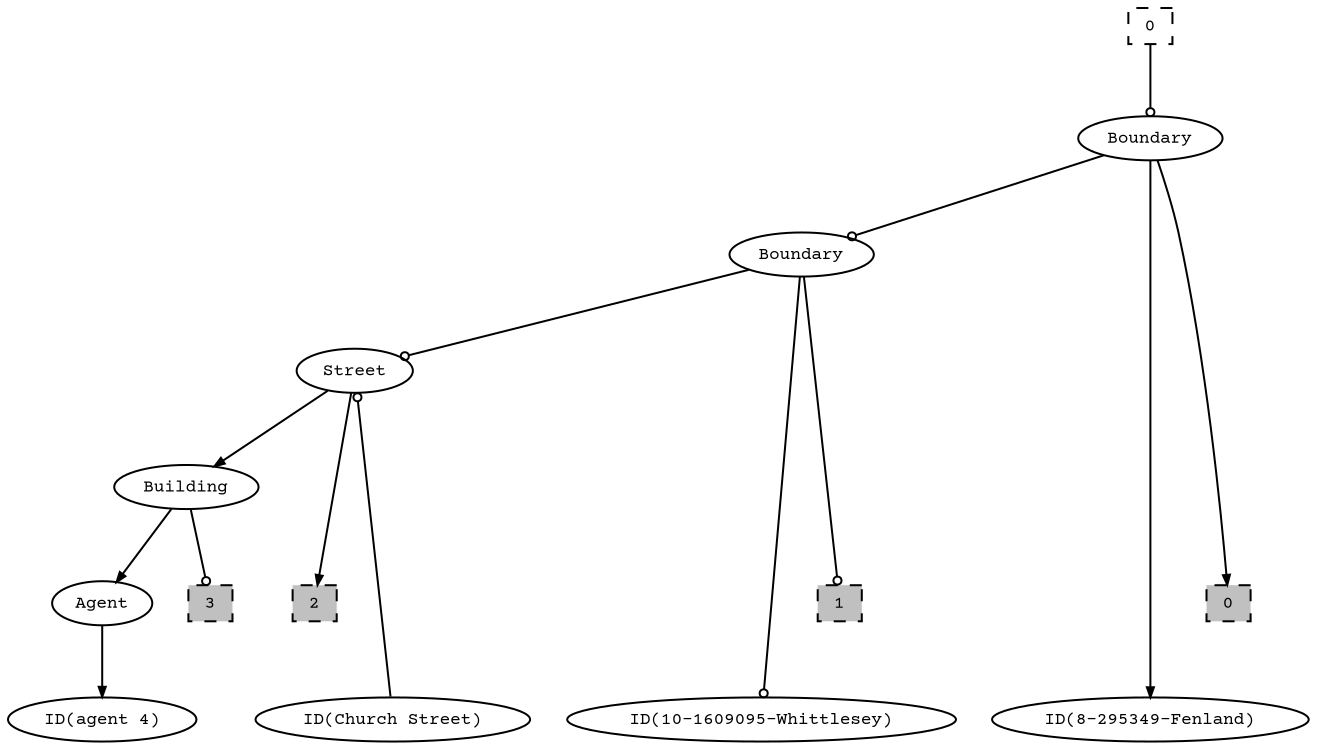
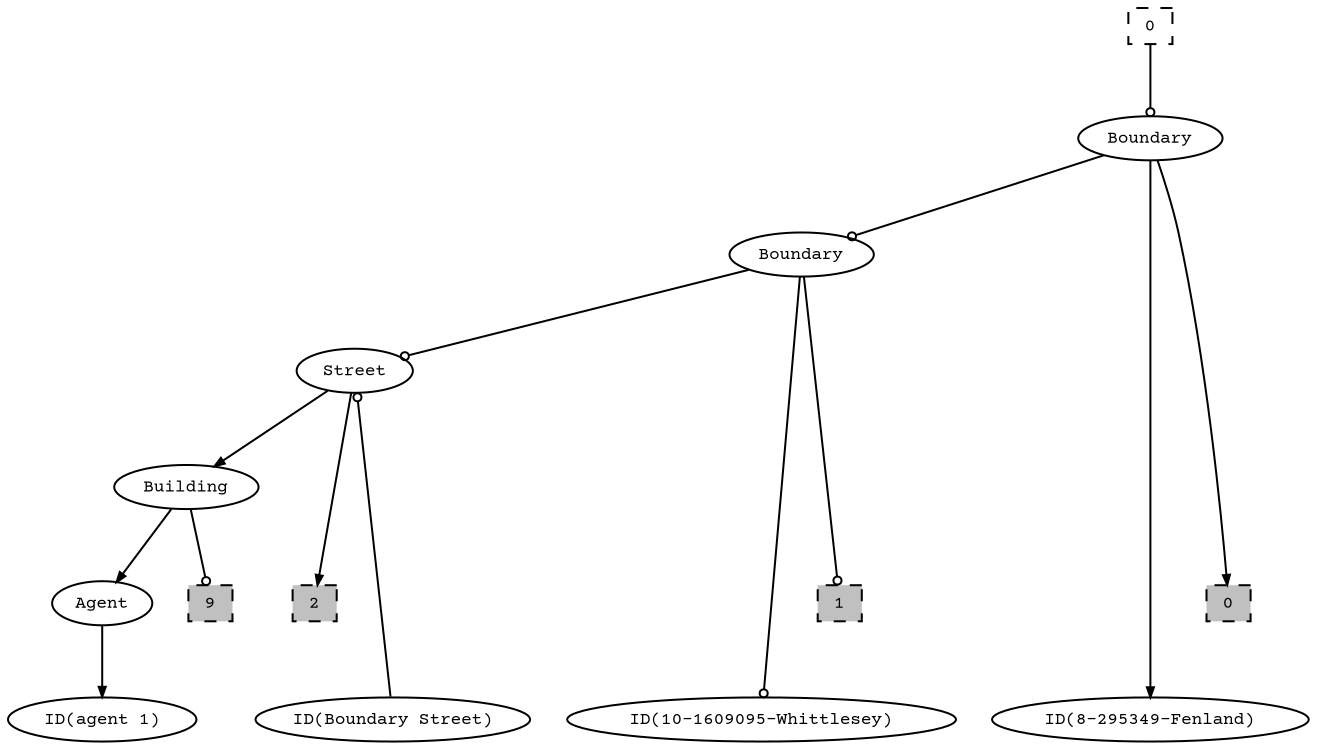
  digraph {
    fontname="Courier Prime"
    newrank=true
    node [fontname="Courier Prime" fontsize=9.0 shape=ellipse fixedsize=true]
    edge [arrowhead=odot arrowsize=0.5 fontname="Courier Prime"]
    n1 [height=.18 label=0 shape=box style=dashed width=.28 fixedsize=""]
    n2 [height=.30 label=Boundary width=1.000000]
    n3 [height=.30 label=Boundary width=1.000000]
    n4 [height=.30 label=Street width=0.800000]
    n5 [height=.30 label=Building width=1.000000]
    n6 [height=.30 label=Agent width=0.700000]
    n7 [height=.30 label="ID(8-295349-Fenland)" width=2.200000]
    n8 [height=.30 label="ID(10-1609095-Whittlesey)" width=2.700000]
-   n9 [height=.30 label="ID(Church Street)" width=1.900000]
-   n10 [height=.30 label="ID(agent 4)" width=1.300000]
+   n9 [height=.30 label="ID(Boundary Street)" width=1.900000]
+   n10 [height=.30 label="ID(agent 1)" width=1.300000]
    n11 [fillcolor=gray height=.18 label=0 shape=box style="filled,dashed" width=.28 fixedsize=""]
    n12 [fillcolor=gray height=.18 label=1 shape=box style="filled,dashed" width=.28 fixedsize=""]
    n13 [fillcolor=gray height=.18 label=2 shape=box style="filled,dashed" width=.28 fixedsize=""]
-   n14 [fillcolor=gray height=.18 label=3 shape=box style="filled,dashed" width=.28 fixedsize=""]
+   n14 [fillcolor=gray height=.18 label=9 shape=box style="filled,dashed" width=.28 fixedsize=""]
    subgraph sub_1 {
      rank=source
      n1
    }
    subgraph sub_2 {
      rank=same
      n2
    }
    subgraph sub_3 {
      rank=same
      n3
    }
    subgraph sub_4 {
      rank=same
      n4
    }
    subgraph sub_5 {
      rank=same
      n5
    }
    subgraph sub_6 {
      rank=same
      n6
    }
    subgraph sub_7 {
      rank=same
      n7
      n8
      n9
      n10
    }
    subgraph sub_8 {
      rank=sink
      n11
      n12
      n13
      n14
    }
    n1 -> n2
    n2 -> n3
    n2 -> n7 [arrowhead=normal]
    n2 -> n11 [arrowhead=normal]
    n3 -> n4
    n3 -> n8
    n3 -> n12
    n4 -> n5 [arrowhead=normal]
    n4 -> n13 [arrowhead=normal]
    n5 -> n6 [arrowhead=normal]
    n5 -> n14
    n6 -> n10 [arrowhead=normal]
    n9 -> n4
  }
